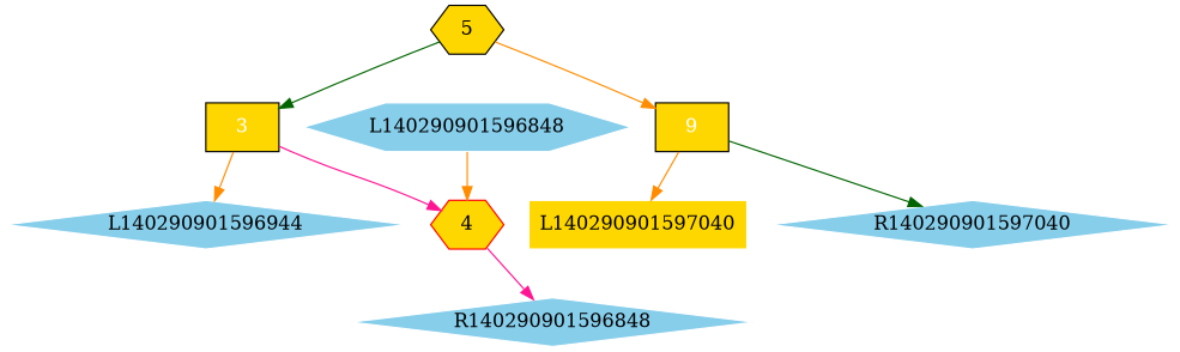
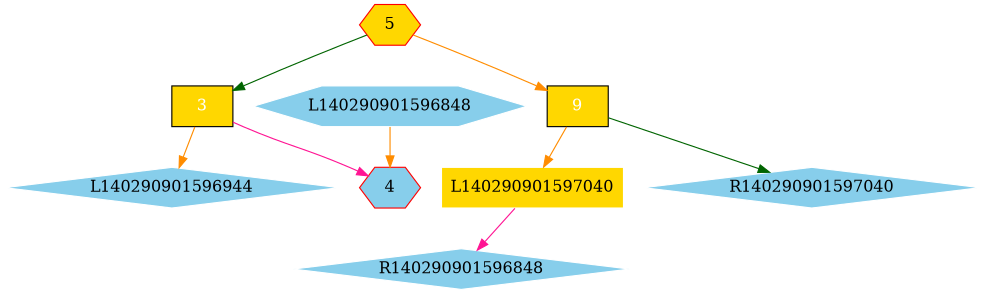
  digraph {
    node [color=white fillcolor=gold shape=hexagon style=filled]
    edge [color=darkorange]
-   n1 [color=black label=5]
+   n1 [color=red label=5]
    n2 [color=black fontcolor=white label=3 shape=box]
    n3 [color=black fontcolor=white label=9 shape=box]
    L140290901596944 [fillcolor=skyblue shape=diamond]
-   n5 [color=red label=4]
+   n5 [color=red fillcolor=skyblue label=4]
    L140290901597040 [shape=box]
    R140290901597040 [fillcolor=skyblue shape=diamond]
    R140290901596848 [fillcolor=skyblue shape=diamond]
    L140290901596848 [fillcolor=skyblue]
    n1 -> n2 [color=darkgreen]
    n1 -> n3
    n2 -> L140290901596944
    n2 -> n5 [color=deeppink]
    n3 -> L140290901597040
    n3 -> R140290901597040 [color=darkgreen]
-   n5 -> R140290901596848 [color=deeppink]
+   L140290901597040 -> R140290901596848 [color=deeppink]
    L140290901596848 -> n5
  }
